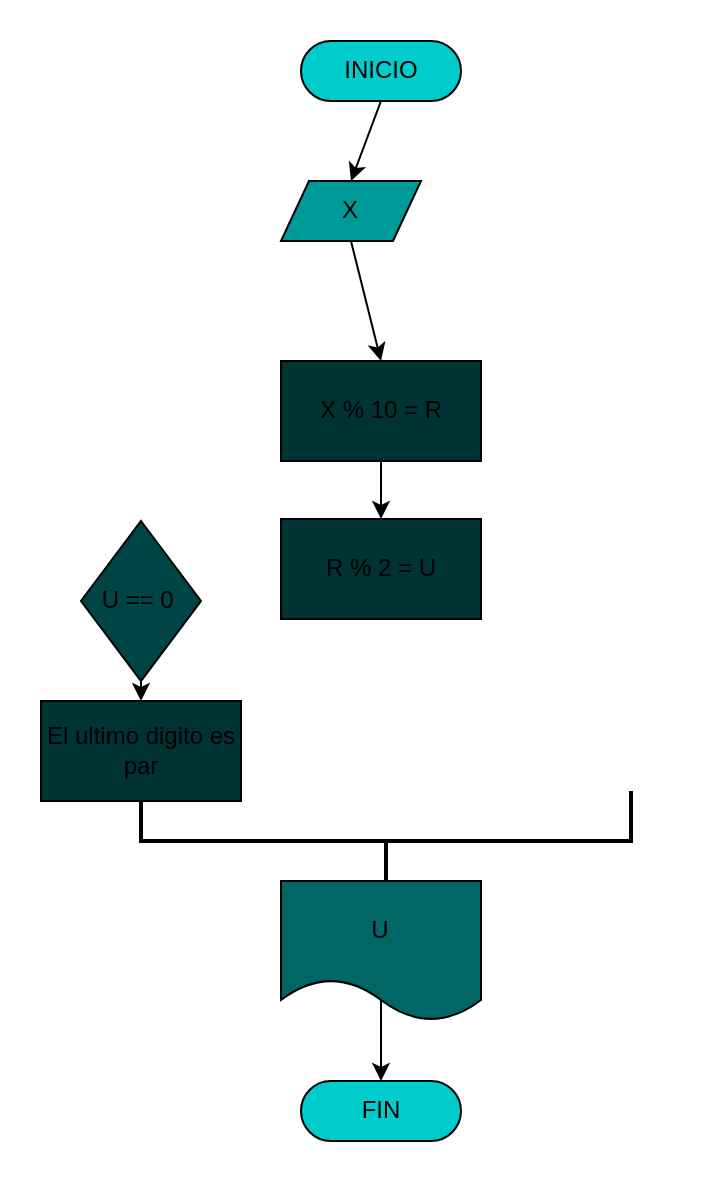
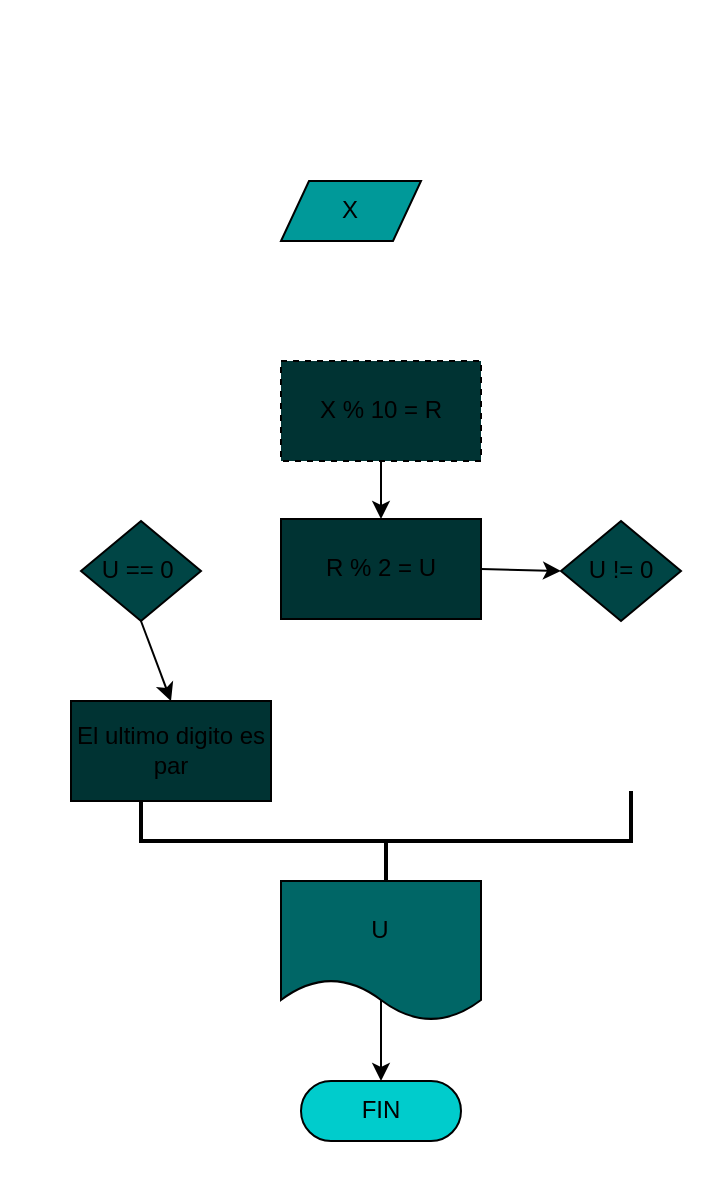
  <mxCell id="0" />
  <mxCell id="1" parent="0" />
  <mxCell id="2" value="" style="strokeWidth=2;html=1;shape=mxgraph.flowchart.annotation_2;align=left;labelPosition=right;pointerEvents=1;rotation=-90;" parent="1" vertex="1"><mxGeometry x="167.5" y="297.5" width="50" height="245" as="geometry" /></mxCell>
- <mxCell id="3" style="edgeStyle=none;html=1;exitX=0.5;exitY=0.5;exitDx=0;exitDy=15;exitPerimeter=0;entryX=0.5;entryY=0;entryDx=0;entryDy=0;" parent="1" source="4" target="6" edge="1"><mxGeometry relative="1" as="geometry" /></mxCell>
- <mxCell id="4" value="INICIO" style="html=1;dashed=0;whitespace=wrap;shape=mxgraph.dfd.start;fillColor=#00CCCC;" parent="1" vertex="1"><mxGeometry x="150" y="20" width="80" height="30" as="geometry" /></mxCell>
- <mxCell id="5" style="edgeStyle=none;html=1;exitX=0.5;exitY=1;exitDx=0;exitDy=0;entryX=0.5;entryY=0;entryDx=0;entryDy=0;" parent="1" source="6" target="8" edge="1"><mxGeometry relative="1" as="geometry" /></mxCell>
  <mxCell id="6" value="X" style="shape=parallelogram;perimeter=parallelogramPerimeter;whiteSpace=wrap;html=1;dashed=0;fillColor=#009999;" parent="1" vertex="1"><mxGeometry x="140" y="90" width="70" height="30" as="geometry" /></mxCell>
  <mxCell id="7" style="edgeStyle=none;html=1;exitX=0.5;exitY=1;exitDx=0;exitDy=0;entryX=0.5;entryY=0;entryDx=0;entryDy=0;" parent="1" source="8" target="13" edge="1"><mxGeometry relative="1" as="geometry" /></mxCell>
- <mxCell id="8" value="X % 10 = R" style="html=1;dashed=0;whitespace=wrap;fillColor=#003333;" parent="1" vertex="1"><mxGeometry x="140" y="180" width="100" height="50" as="geometry" /></mxCell>
+ <mxCell id="8" value="X % 10 = R" style="html=1;dashed=1;whitespace=wrap;fillColor=#003333;" parent="1" vertex="1"><mxGeometry x="140" y="180" width="100" height="50" as="geometry" /></mxCell>
  <mxCell id="9" style="edgeStyle=none;html=1;exitX=0.5;exitY=1;exitDx=0;exitDy=0;entryX=0.5;entryY=0;entryDx=0;entryDy=0;" parent="1" source="10" target="14" edge="1"><mxGeometry relative="1" as="geometry" /></mxCell>
- <mxCell id="10" value="U == 0&amp;nbsp;" style="shape=rhombus;html=1;dashed=0;whitespace=wrap;perimeter=rhombusPerimeter;fillColor=#004545;" parent="1" vertex="1"><mxGeometry x="40" y="260" width="60" height="80" as="geometry" /></mxCell>
+ <mxCell id="10" value="U == 0&amp;nbsp;" style="shape=rhombus;html=1;dashed=0;whitespace=wrap;perimeter=rhombusPerimeter;fillColor=#004545;" parent="1" vertex="1"><mxGeometry x="40" y="260" width="60" height="50" as="geometry" /></mxCell>
+ <mxCell id="11" value="U != 0" style="shape=rhombus;html=1;dashed=0;whitespace=wrap;perimeter=rhombusPerimeter;fillColor=#004545;" parent="1" vertex="1"><mxGeometry x="280" y="260" width="60" height="50" as="geometry" /></mxCell>
+ <mxCell id="12" style="edgeStyle=none;html=1;exitX=1;exitY=0.5;exitDx=0;exitDy=0;entryX=0;entryY=0.5;entryDx=0;entryDy=0;" parent="1" source="13" target="11" edge="1"><mxGeometry relative="1" as="geometry" /></mxCell>
  <mxCell id="13" value="R % 2 = U" style="html=1;dashed=0;whitespace=wrap;fillColor=#003333;" parent="1" vertex="1"><mxGeometry x="140" y="259" width="100" height="50" as="geometry" /></mxCell>
- <mxCell id="14" value="El ultimo digito es&lt;br&gt;par" style="html=1;dashed=0;whitespace=wrap;fillColor=#003333;" parent="1" vertex="1"><mxGeometry x="20" y="350" width="100" height="50" as="geometry" /></mxCell>
+ <mxCell id="14" value="El ultimo digito es&lt;br&gt;par" style="html=1;dashed=0;whitespace=wrap;fillColor=#003333;" parent="1" vertex="1"><mxGeometry x="35" y="350" width="100" height="50" as="geometry" /></mxCell>
  <mxCell id="15" value="FIN" style="html=1;dashed=0;whitespace=wrap;shape=mxgraph.dfd.start;fillColor=#00CCCC;" parent="1" vertex="1"><mxGeometry x="150" y="540" width="80" height="30" as="geometry" /></mxCell>
  <mxCell id="16" style="edgeStyle=none;html=1;exitX=0.5;exitY=0;exitDx=0;exitDy=0;entryX=0.5;entryY=0.5;entryDx=0;entryDy=-15;entryPerimeter=0;" parent="1" source="17" target="15" edge="1"><mxGeometry relative="1" as="geometry" /></mxCell>
  <mxCell id="17" value="U" style="shape=document;whiteSpace=wrap;html=1;boundedLbl=1;dashed=0;flipH=1;fillColor=#006666;" parent="1" vertex="1"><mxGeometry x="140" y="440" width="100" height="70" as="geometry" /></mxCell>
